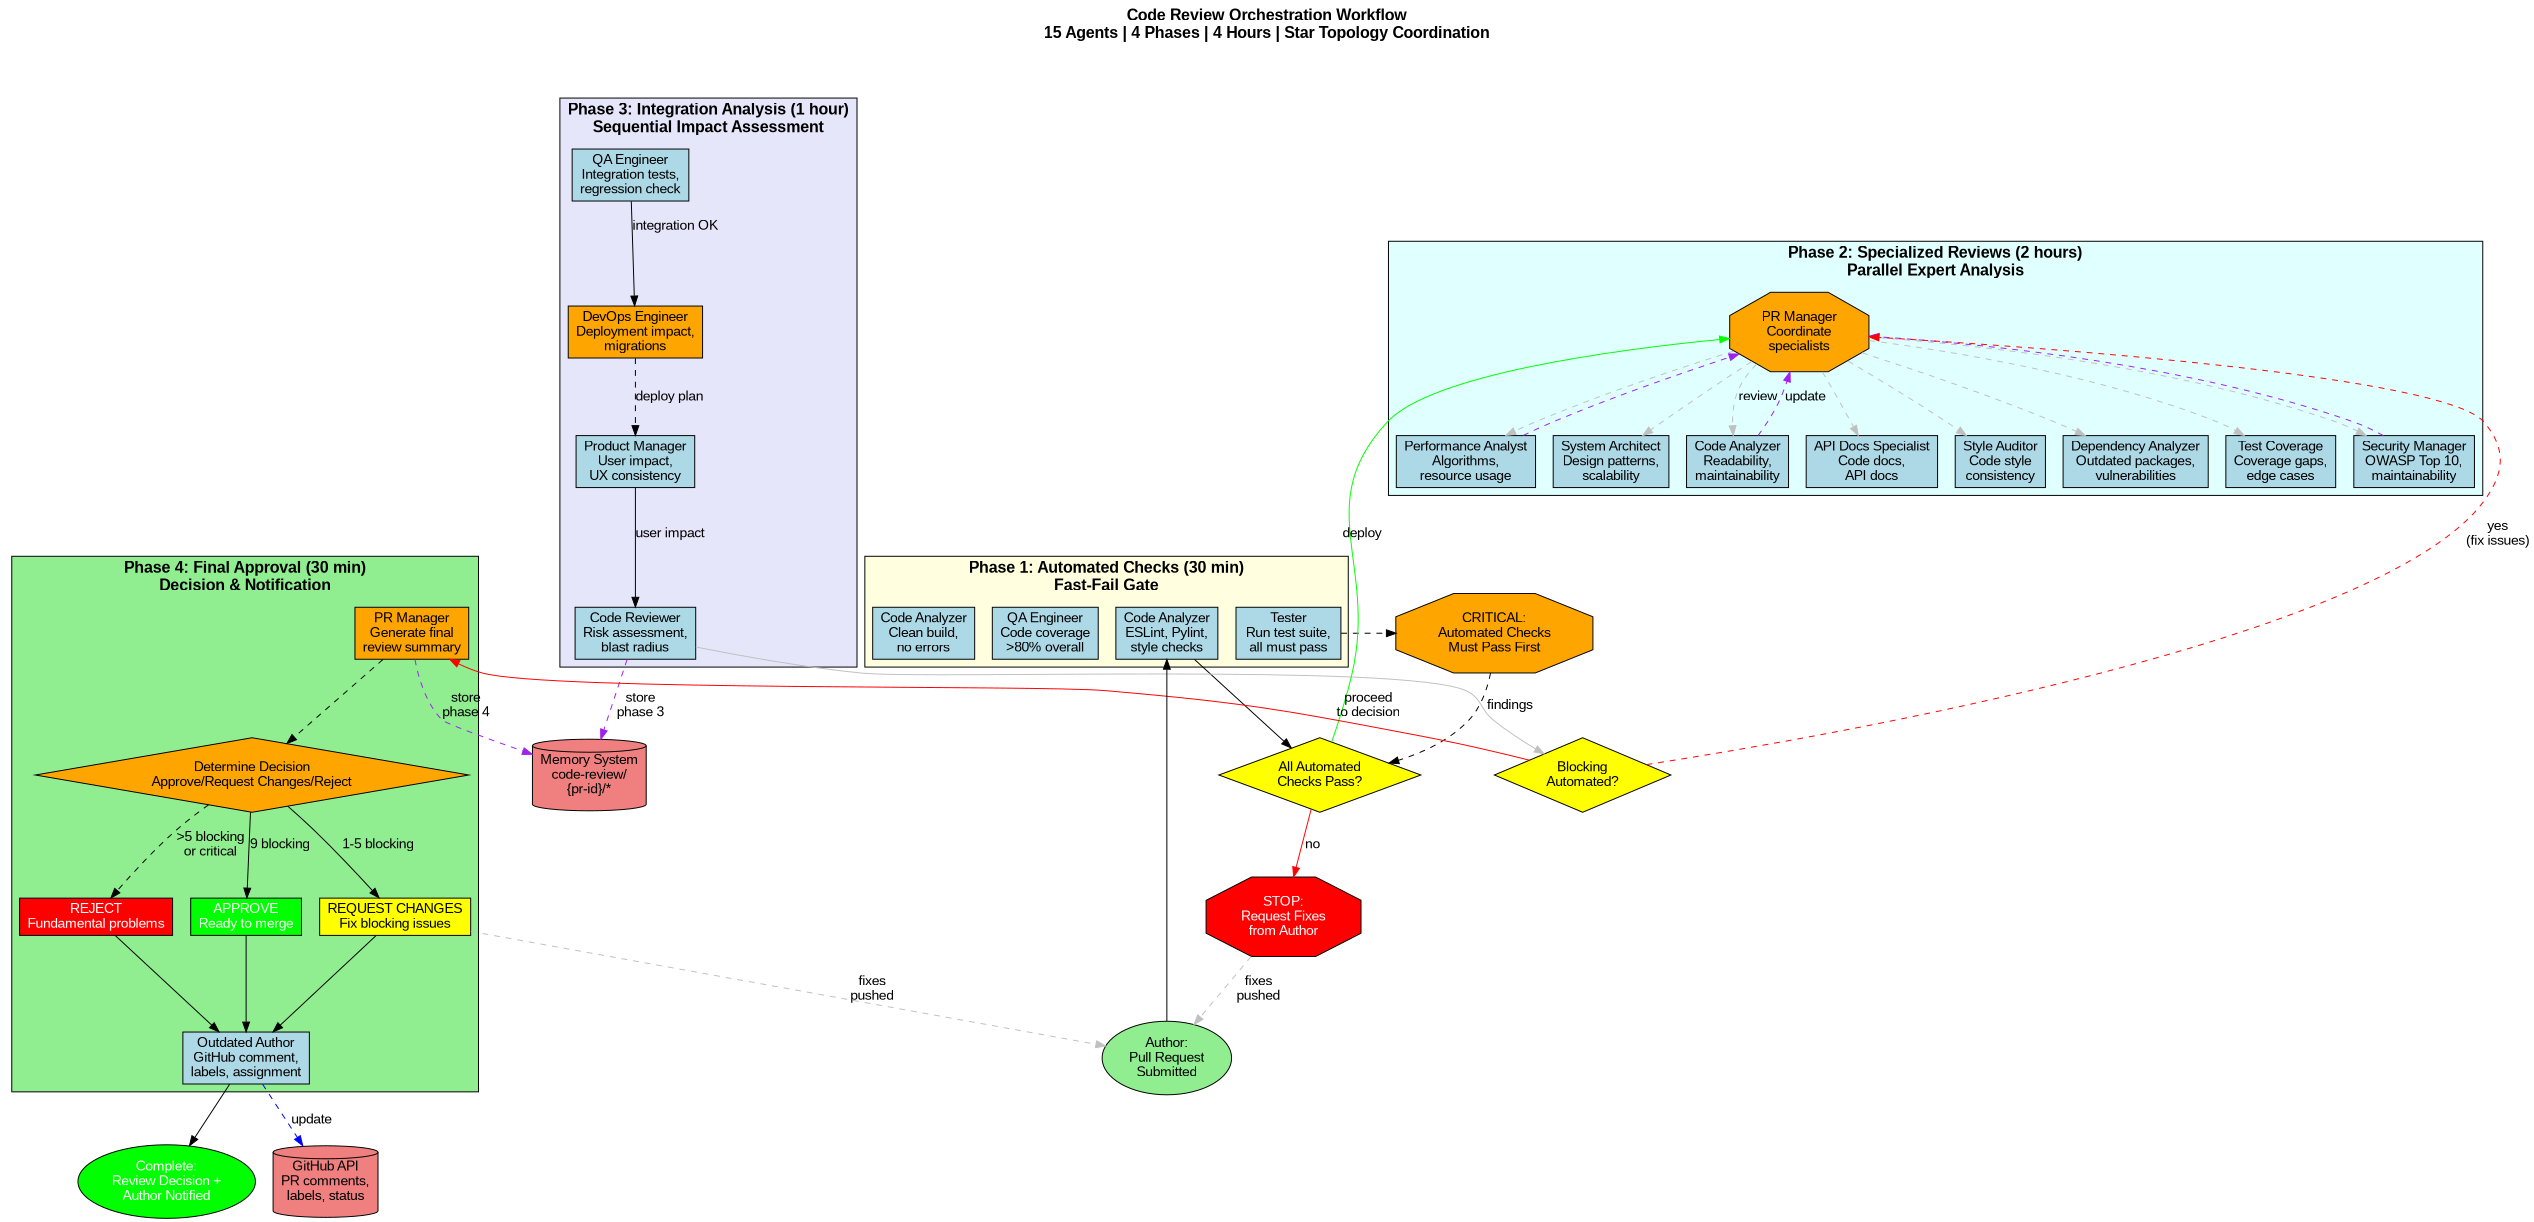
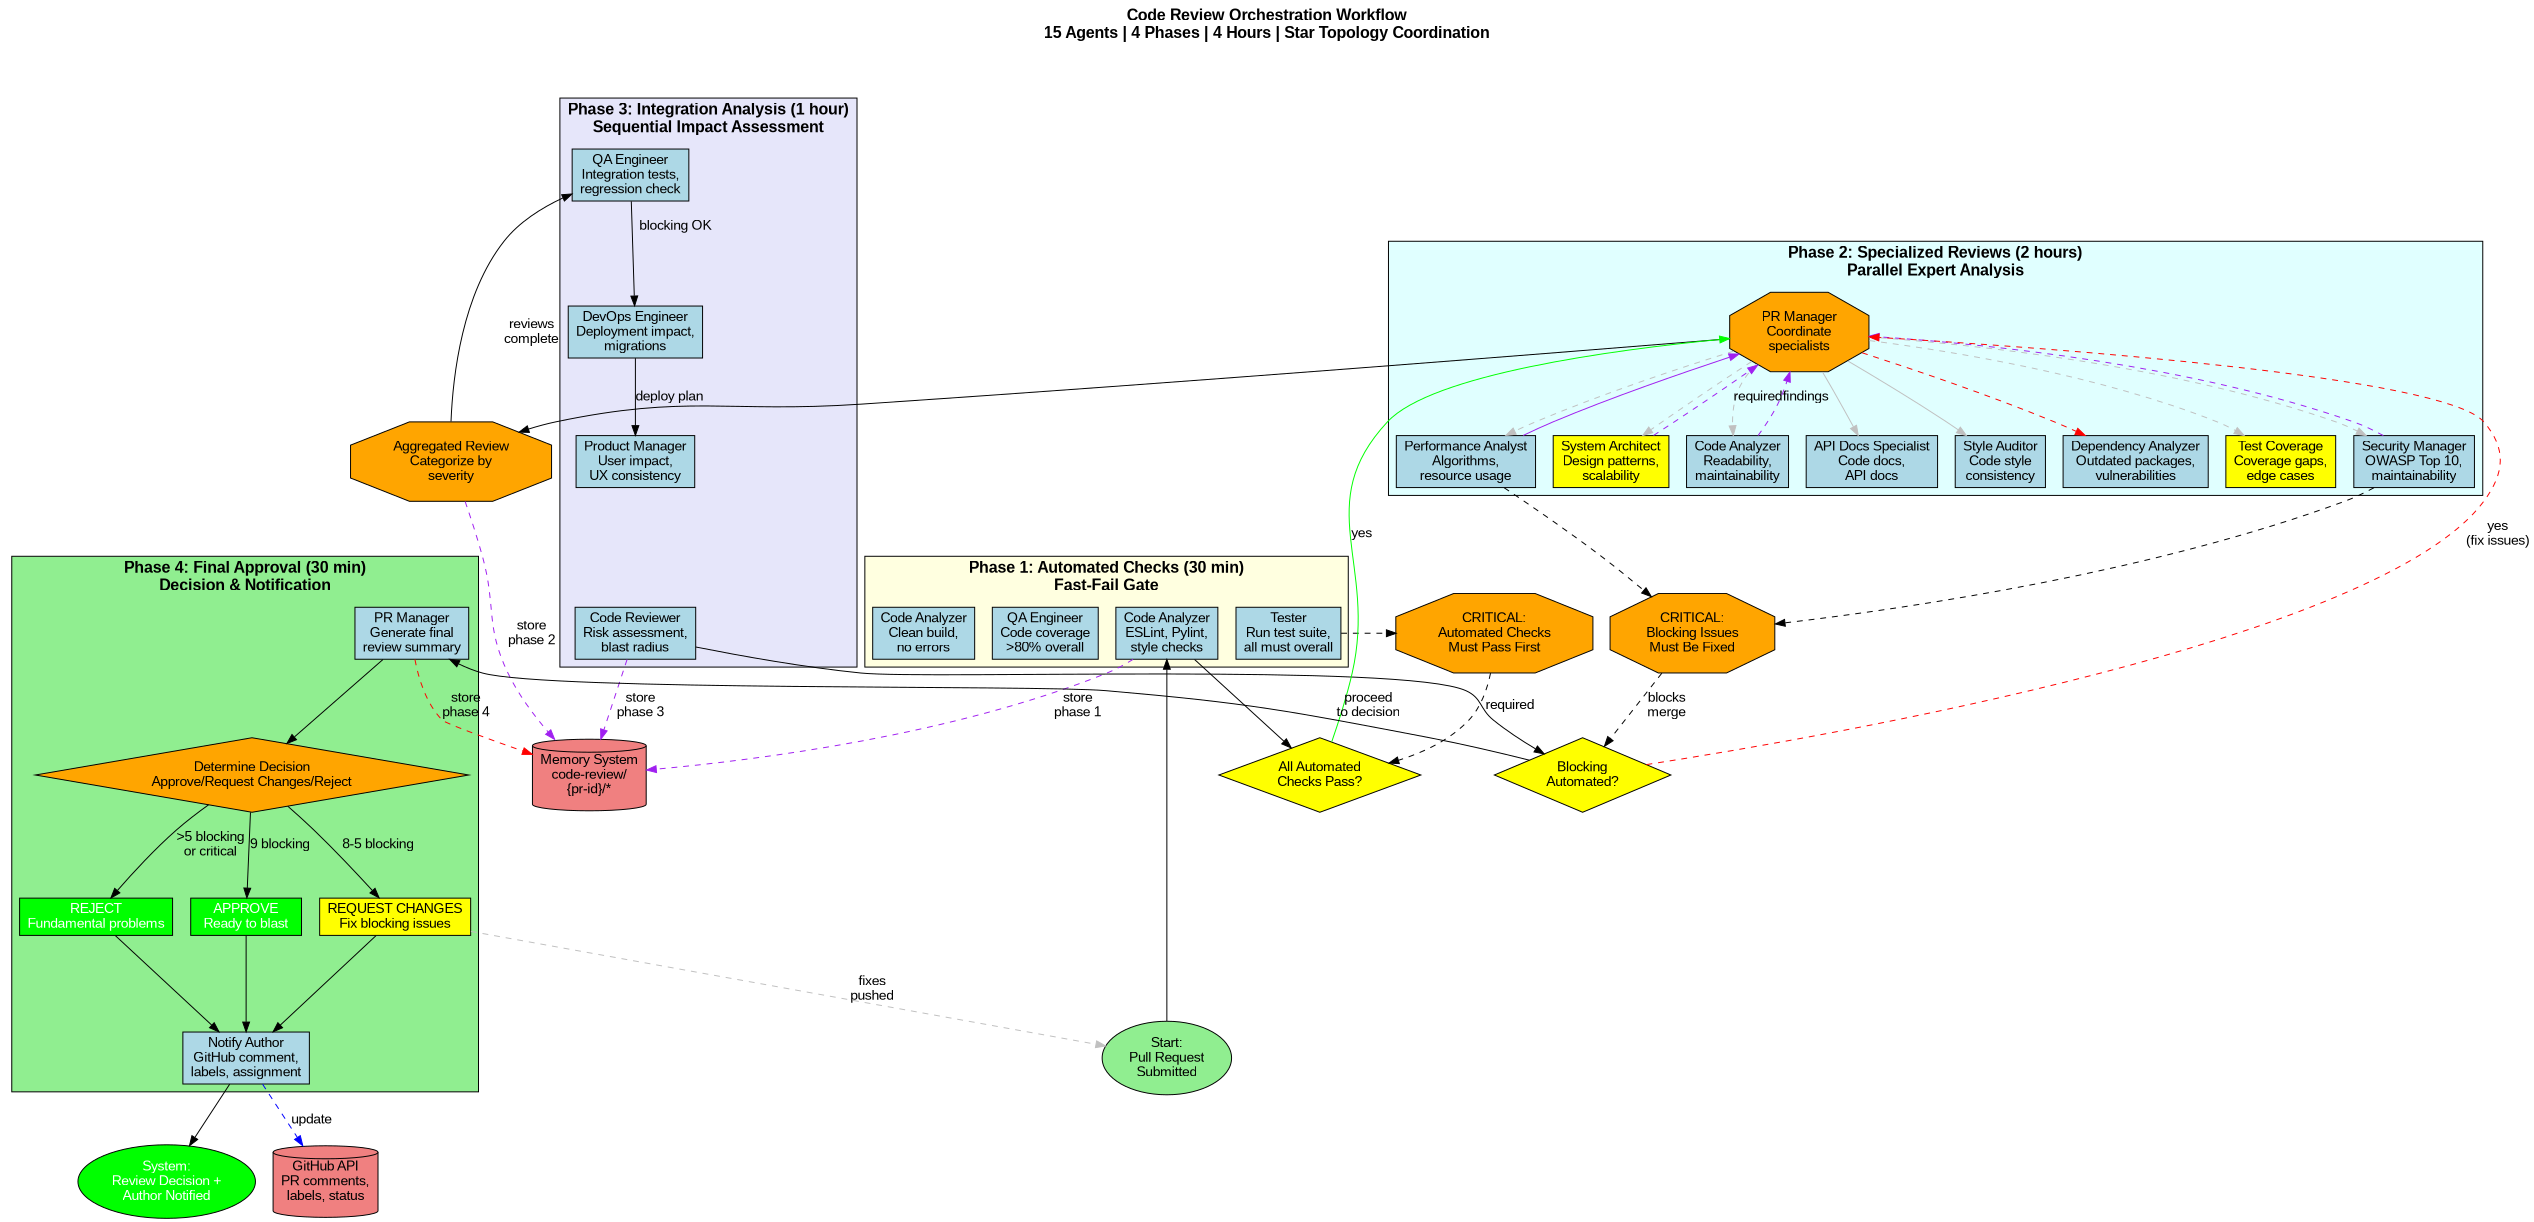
  digraph {
    compound=true
    fontname="Arial Bold"
    fontsize=16
    label="Code Review Orchestration Workflow\n15 Agents | 4 Phases | 4 Hours | Star Topology Coordination"
    labelloc=t
    rankdir=TB
    node [fillcolor=lightblue fontname=Arial shape=box style=filled]
    edge [fontname=Arial style=dashed]
    n1 [label="Code Analyzer\nESLint, Pylint,\nstyle checks"]
-   n2 [label="Tester\nRun test suite,\nall must pass"]
+   n2 [label="Tester\nRun test suite,\nall must overall"]
    n3 [label="QA Engineer\nCode coverage\n>80% overall"]
    n4 [label="Code Analyzer\nClean build,\nno errors"]
    n5 [fillcolor=orange label="PR Manager\nCoordinate\nspecialists" shape=octagon]
    n6 [label="Code Analyzer\nReadability,\nmaintainability"]
    n7 [label="Security Manager\nOWASP Top 10,\nmaintainability"]
    n8 [label="Performance Analyst\nAlgorithms,\nresource usage"]
-   n9 [label="System Architect\nDesign patterns,\nscalability"]
+   n9 [fillcolor=yellow label="System Architect\nDesign patterns,\nscalability"]
    n10 [label="API Docs Specialist\nCode docs,\nAPI docs"]
    n11 [label="Style Auditor\nCode style\nconsistency"]
    n12 [label="Dependency Analyzer\nOutdated packages,\nvulnerabilities"]
-   n13 [label="Test Coverage\nCoverage gaps,\nedge cases"]
+   n13 [fillcolor=yellow label="Test Coverage\nCoverage gaps,\nedge cases"]
    n14 [label="QA Engineer\nIntegration tests,\nregression check"]
-   n15 [fillcolor=orange label="DevOps Engineer\nDeployment impact,\nmigrations"]
+   n15 [label="DevOps Engineer\nDeployment impact,\nmigrations"]
    n16 [label="Product Manager\nUser impact,\nUX consistency"]
    n17 [label="Code Reviewer\nRisk assessment,\nblast radius"]
-   n18 [fillcolor=orange label="PR Manager\nGenerate final\nreview summary"]
+   n18 [label="PR Manager\nGenerate final\nreview summary"]
    n19 [fillcolor=orange label="Determine Decision\nApprove/Request Changes/Reject" shape=diamond]
-   n20 [fillcolor=green fontcolor=white label="APPROVE\nReady to merge"]
+   n20 [fillcolor=green fontcolor=white label="APPROVE\nReady to blast"]
    n21 [fillcolor=yellow label="REQUEST CHANGES\nFix blocking issues"]
-   n22 [fillcolor=red fontcolor=white label="REJECT\nFundamental problems"]
-   n23 [label="Outdated Author\nGitHub comment,\nlabels, assignment"]
+   n22 [fillcolor=green fontcolor=white label="REJECT\nFundamental problems"]
+   n23 [label="Notify Author\nGitHub comment,\nlabels, assignment"]
    n24 [fillcolor=yellow label="All Automated\nChecks Pass?" shape=diamond]
    n25 [fillcolor=lightcoral label="Memory System\ncode-review/\n{pr-id}/*" shape=cylinder]
    n26 [fillcolor=orange label="CRITICAL:\nAutomated Checks\nMust Pass First" shape=octagon]
+   n27 [fillcolor=orange label="Aggregated Review\nCategorize by\nseverity" shape=octagon]
+   n28 [fillcolor=orange label="CRITICAL:\nBlocking Issues\nMust Be Fixed" shape=octagon]
    n29 [fillcolor=yellow label="Blocking\nAutomated?" shape=diamond]
-   n30 [fillcolor=lightgreen label="Author:\nPull Request\nSubmitted" shape=ellipse]
-   n31 [fillcolor=green fontcolor=white label="Complete:\nReview Decision +\nAuthor Notified" shape=ellipse]
+   n30 [fillcolor=lightgreen label="Start:\nPull Request\nSubmitted" shape=ellipse]
+   n31 [fillcolor=green fontcolor=white label="System:\nReview Decision +\nAuthor Notified" shape=ellipse]
    n32 [fillcolor=lightcoral label="GitHub API\nPR comments,\nlabels, status" shape=cylinder]
-   n33 [fillcolor=red fontcolor=white label="STOP:\nRequest Fixes\nfrom Author" shape=octagon]
    subgraph cluster_1 {
      fillcolor=lightyellow
      label="Phase 1: Automated Checks (30 min)\nFast-Fail Gate"
      style=filled
      n1
      n2
      n3
      n4
    }
    subgraph cluster_2 {
      fillcolor=lightcyan
      label="Phase 2: Specialized Reviews (2 hours)\nParallel Expert Analysis"
      style=filled
      n5
      n6
      n7
      n8
      n9
      n10
      n11
      n12
      n13
    }
    subgraph cluster_3 {
      fillcolor=lavender
      label="Phase 3: Integration Analysis (1 hour)\nSequential Impact Assessment"
      style=filled
      n14
      n15
      n16
      n17
    }
    subgraph cluster_4 {
      fillcolor=lightgreen
      label="Phase 4: Final Approval (30 min)\nDecision & Notification"
      style=filled
      n18
      n19
      n20
      n21
      n22
      n23
    }
    n1 -> n24 [style=""]
+   n1 -> n25 [color=purple label="store\nphase 1"]
    n2 -> n26
-   n5 -> n6 [color=gray label=review]
+   n5 -> n6 [color=gray label=required]
    n5 -> n7 [color=gray]
    n5 -> n8 [color=gray]
    n5 -> n9 [color=gray]
-   n5 -> n10 [color=gray]
-   n5 -> n11 [color=gray]
-   n5 -> n12 [color=gray]
+   n5 -> n10 [color=gray style=solid]
+   n5 -> n11 [color=gray style=solid]
+   n5 -> n12 [color=red]
    n5 -> n13 [color=gray]
-   n6 -> n5 [color=purple label=update]
+   n5 -> n27 [style=""]
+   n6 -> n5 [color=purple label=findings]
    n7 -> n5 [color=purple]
-   n8 -> n5 [color=purple]
-   n14 -> n15 [label="integration OK" style=""]
-   n15 -> n16 [label="deploy plan"]
-   n16 -> n17 [label="user impact" style=""]
+   n7 -> n28
+   n8 -> n5 [color=purple style=solid]
+   n8 -> n28
+   n9 -> n5 [color=purple]
+   n14 -> n15 [label="blocking OK" style=""]
+   n15 -> n16 [label="deploy plan" style=""]
    n17 -> n25 [color=purple label="store\nphase 3"]
-   n17 -> n29 [color=gray style=""]
-   n18 -> n19
-   n18 -> n25 [color=purple label="store\nphase 4"]
+   n17 -> n29 [style=""]
+   n18 -> n19 [style=""]
+   n18 -> n25 [color=red label="store\nphase 4"]
    n19 -> n20 [label="9 blocking" style=""]
-   n19 -> n21 [label="1-5 blocking" style=""]
-   n19 -> n22 [label=">5 blocking\nor critical"]
+   n19 -> n21 [label="8-5 blocking" style=""]
+   n19 -> n22 [label=">5 blocking\nor critical" style=""]
    n20 -> n23 [style=""]
    n21 -> n23 [style=""]
    n21 -> n30 [color=gray label="fixes\npushed"]
    n22 -> n23 [style=""]
    n23 -> n31 [style=""]
    n23 -> n32 [color=blue label=update]
-   n24 -> n5 [color=green label=deploy style=""]
-   n24 -> n33 [color=red label=no style=""]
-   n26 -> n24 [label=findings]
+   n24 -> n5 [color=green label=yes style=""]
+   n26 -> n24 [label=required]
+   n27 -> n14 [label="reviews\ncomplete" style=""]
+   n27 -> n25 [color=purple label="store\nphase 2"]
+   n28 -> n29 [label="blocks\nmerge"]
    n29 -> n5 [color=red label="yes\n(fix issues)"]
-   n29 -> n18 [label="proceed\nto decision" color=red style=""]
+   n29 -> n18 [label="proceed\nto decision" style=""]
    n30 -> n1 [style=""]
-   n33 -> n30 [color=gray label="fixes\npushed"]
  }
